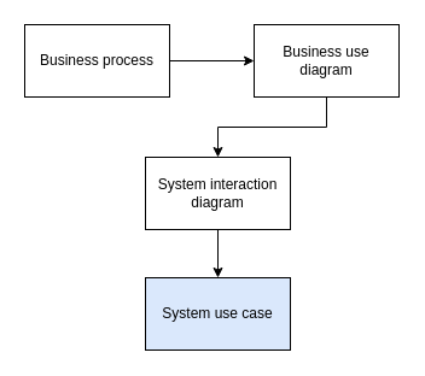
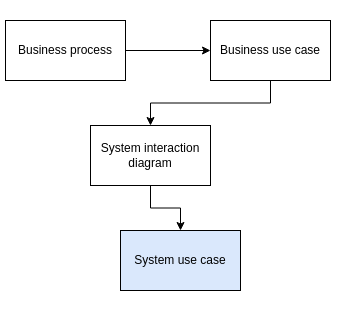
  <mxCell id="0" />
  <mxCell id="1" parent="0" />
  <mxCell id="2" style="edgeStyle=orthogonalEdgeStyle;rounded=0;orthogonalLoop=1;jettySize=auto;html=1;entryX=0;entryY=0.5;entryDx=0;entryDy=0;" edge="1" parent="1" source="3" target="5"><mxGeometry relative="1" as="geometry" /></mxCell>
- <mxCell id="3" value="Business process" style="rounded=0;whiteSpace=wrap;html=1;" vertex="1" parent="1"><mxGeometry x="20" y="20" width="120" height="60" as="geometry" /></mxCell>
+ <mxCell id="3" value="Business process" style="rounded=0;whiteSpace=wrap;html=1;" vertex="1" parent="1"><mxGeometry x="5" y="20" width="120" height="60" as="geometry" /></mxCell>
  <mxCell id="4" style="edgeStyle=orthogonalEdgeStyle;rounded=0;orthogonalLoop=1;jettySize=auto;html=1;entryX=0.5;entryY=0;entryDx=0;entryDy=0;" edge="1" parent="1" source="5" target="7"><mxGeometry relative="1" as="geometry" /></mxCell>
- <mxCell id="5" value="Business use diagram" style="rounded=0;whiteSpace=wrap;html=1;" vertex="1" parent="1"><mxGeometry x="210" y="20" width="120" height="60" as="geometry" /></mxCell>
+ <mxCell id="5" value="Business use case" style="rounded=0;whiteSpace=wrap;html=1;" vertex="1" parent="1"><mxGeometry x="210" y="20" width="120" height="60" as="geometry" /></mxCell>
  <mxCell id="6" style="edgeStyle=orthogonalEdgeStyle;rounded=0;orthogonalLoop=1;jettySize=auto;html=1;entryX=0.5;entryY=0;entryDx=0;entryDy=0;" edge="1" parent="1" source="7" target="8"><mxGeometry relative="1" as="geometry" /></mxCell>
- <mxCell id="7" value="System interaction diagram" style="rounded=0;whiteSpace=wrap;html=1;" vertex="1" parent="1"><mxGeometry x="120" y="130" width="120" height="60" as="geometry" /></mxCell>
+ <mxCell id="7" value="System interaction diagram" style="rounded=0;whiteSpace=wrap;html=1;" vertex="1" parent="1"><mxGeometry x="90" y="125" width="120" height="60" as="geometry" /></mxCell>
  <mxCell id="8" value="System use case" style="rounded=0;whiteSpace=wrap;html=1;fillColor=#dae8fc;" vertex="1" parent="1"><mxGeometry x="120" y="230" width="120" height="60" as="geometry" /></mxCell>
